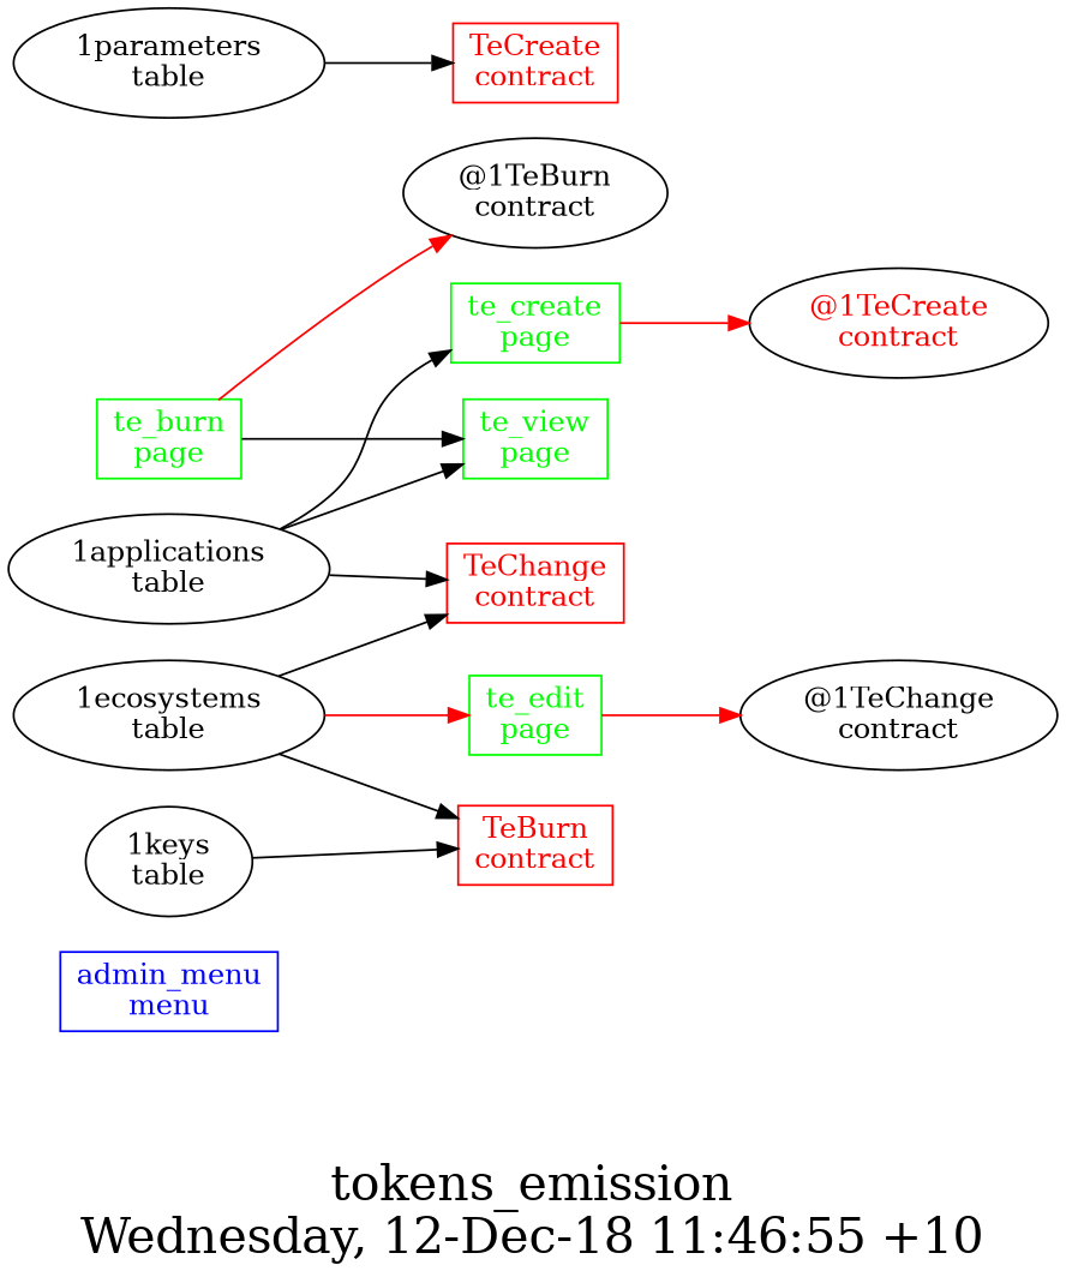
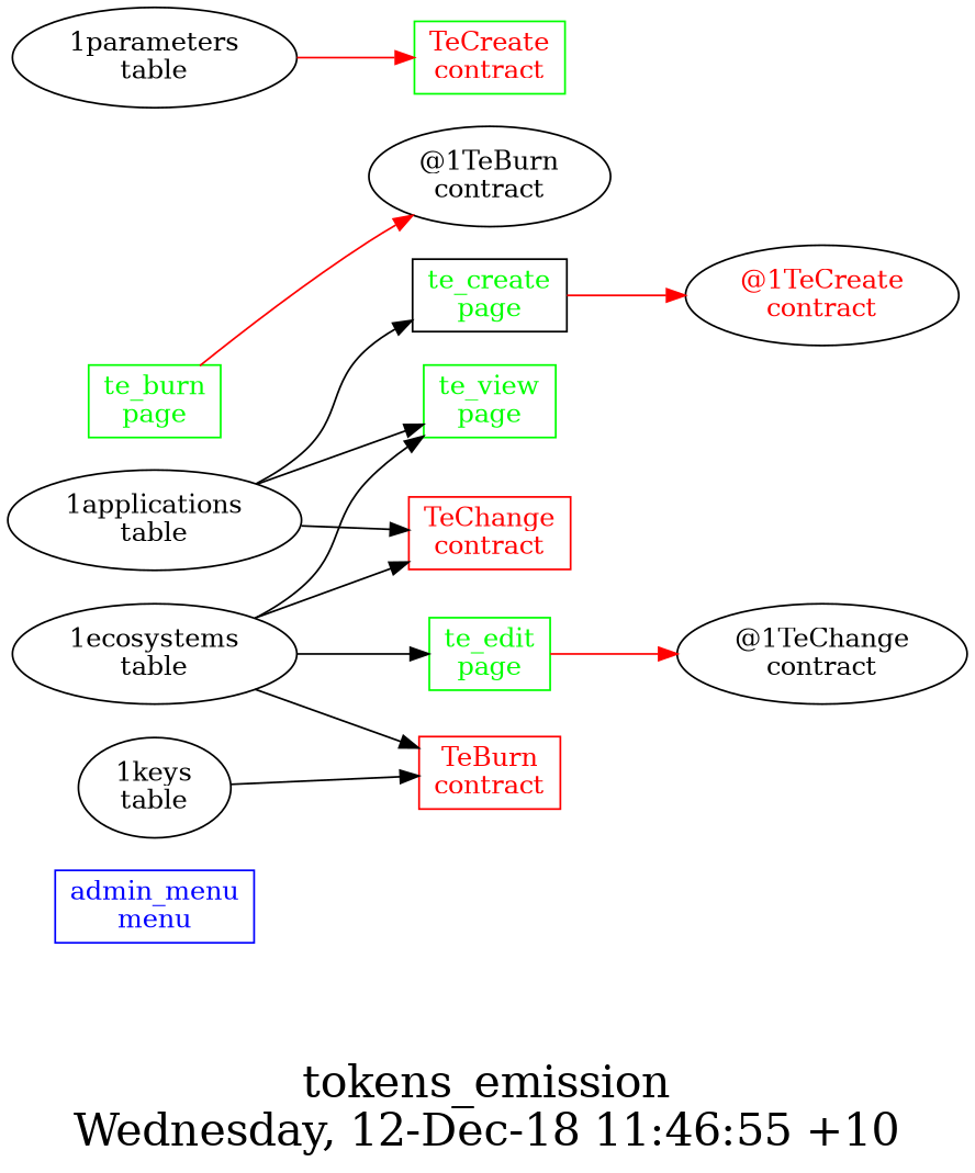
  digraph {
    fontsize=24
    label="tokens_emission\nWednesday, 12-Dec-18 11:46:55 +10"
    nojustify=true
    ordering=out
    rankdir=LR
    node [shape=record]
    "admin_menu\nmenu" [color=blue fontcolor=blue group=menus]
    "te_burn\npage" [color=green fontcolor=green group=pages]
    "@1TeBurn\ncontract" [shape=""]
-   "te_create\npage" [color=green fontcolor=green group=pages]
+   "te_create\npage" [color=black fontcolor=green group=pages]
    "@1TeCreate\ncontract" [fontcolor=red shape=""]
    "1applications\ntable" [shape=""]
    "te_view\npage" [color=green fontcolor=green group=pages]
    "TeChange\ncontract" [color=red fontcolor=red group=contracts]
    "te_edit\npage" [color=green fontcolor=green group=pages]
    "@1TeChange\ncontract" [shape=""]
    "1ecosystems\ntable" [shape=""]
    "TeBurn\ncontract" [color=red fontcolor=red group=contracts]
-   "TeCreate\ncontract" [color=red fontcolor=red group=contracts]
+   "TeCreate\ncontract" [color=green fontcolor=red group=contracts]
    "1keys\ntable" [shape=""]
    "1parameters\ntable" [shape=""]
    "te_burn\npage" -> "@1TeBurn\ncontract" [color=red]
    "te_create\npage" -> "@1TeCreate\ncontract" [color=red]
    "1applications\ntable" -> "te_create\npage"
    "1applications\ntable" -> "te_view\npage"
    "1applications\ntable" -> "TeChange\ncontract"
    "te_edit\npage" -> "@1TeChange\ncontract" [color=red]
-   "te_burn\npage" -> "te_view\npage"
+   "1ecosystems\ntable" -> "te_view\npage"
    "1ecosystems\ntable" -> "TeChange\ncontract"
-   "1ecosystems\ntable" -> "te_edit\npage" [color=red]
+   "1ecosystems\ntable" -> "te_edit\npage"
    "1ecosystems\ntable" -> "TeBurn\ncontract"
    "1keys\ntable" -> "TeBurn\ncontract"
-   "1parameters\ntable" -> "TeCreate\ncontract"
+   "1parameters\ntable" -> "TeCreate\ncontract" [color=red]
  }
